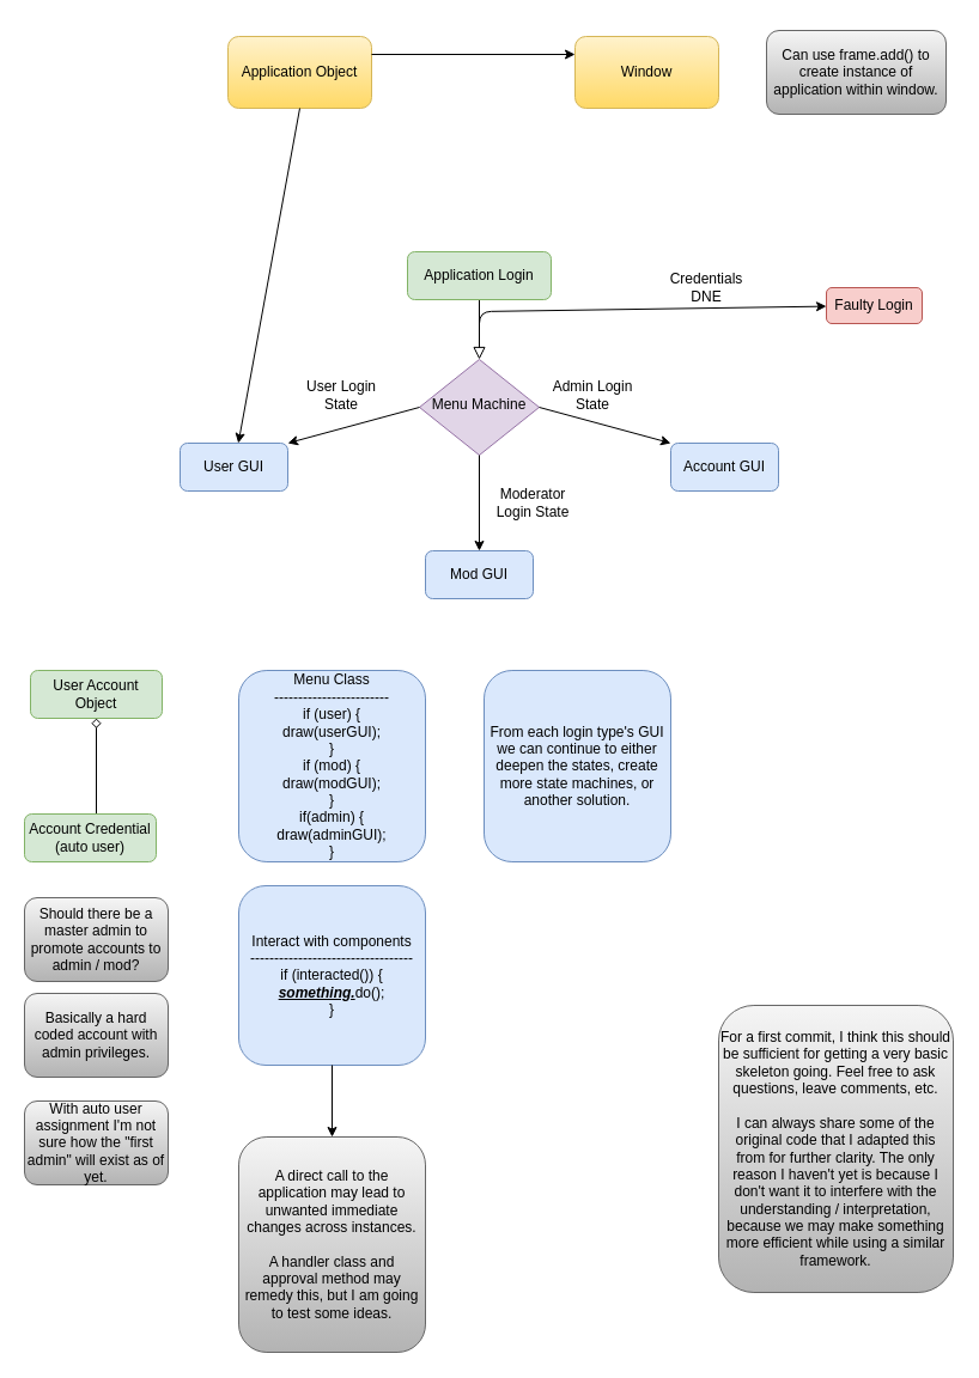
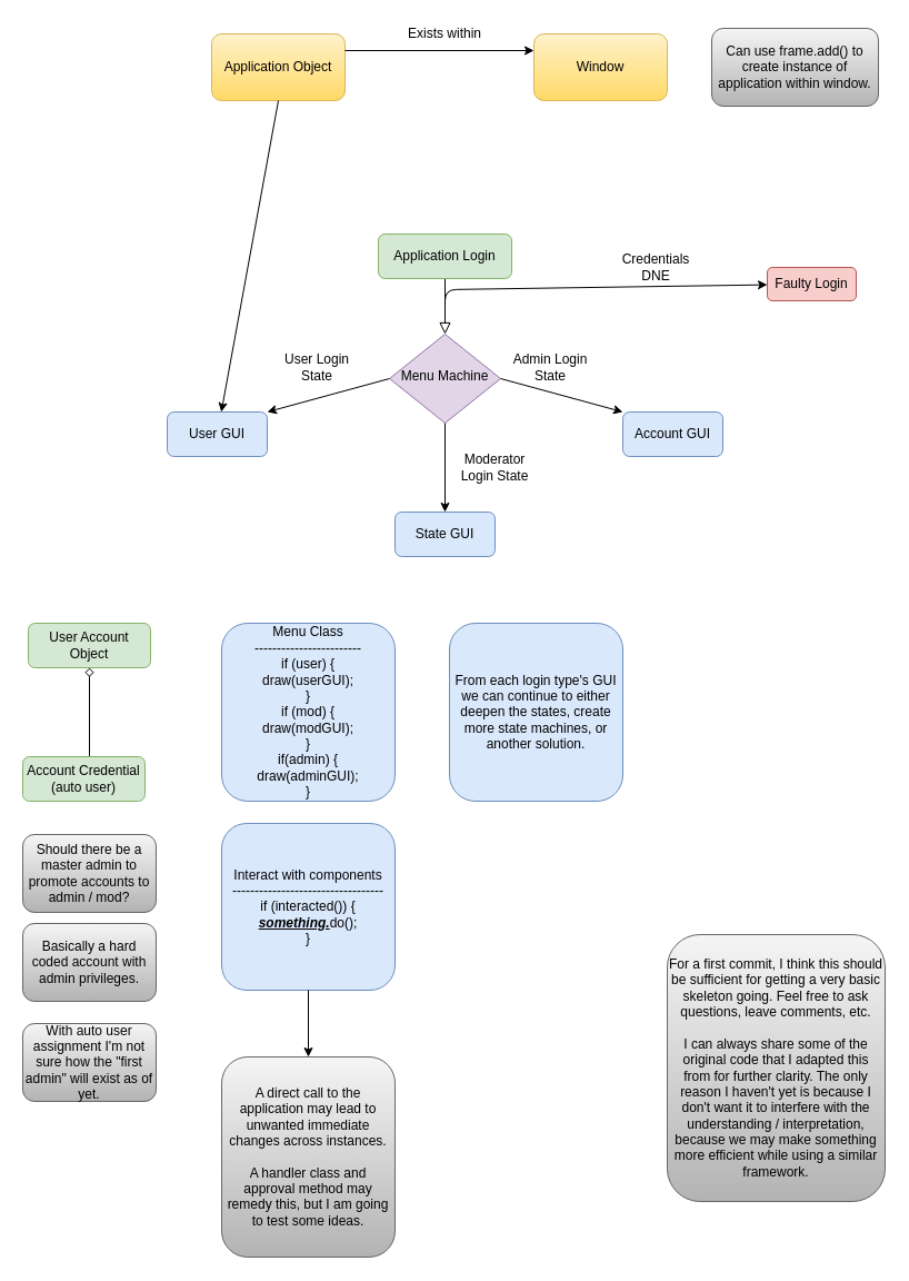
  <mxCell id="0" />
  <mxCell id="1" parent="0" />
  <mxCell id="2" value="" style="rounded=0;html=1;jettySize=auto;orthogonalLoop=1;fontSize=11;endArrow=block;endFill=0;endSize=8;strokeWidth=1;shadow=0;labelBackgroundColor=none;edgeStyle=orthogonalEdgeStyle;" parent="1" source="3" target="4" edge="1"><mxGeometry relative="1" as="geometry" /></mxCell>
  <mxCell id="3" value="Application Login" style="rounded=1;whiteSpace=wrap;html=1;fontSize=12;glass=0;strokeWidth=1;shadow=0;fillColor=#d5e8d4;strokeColor=#82b366;" parent="1" vertex="1"><mxGeometry x="340" y="210" width="120" height="40" as="geometry" /></mxCell>
  <mxCell id="4" value="Menu Machine" style="rhombus;whiteSpace=wrap;html=1;shadow=0;fontFamily=Helvetica;fontSize=12;align=center;strokeWidth=1;spacing=6;spacingTop=-4;fillColor=#e1d5e7;strokeColor=#9673a6;" parent="1" vertex="1"><mxGeometry x="350" y="300" width="100" height="80" as="geometry" /></mxCell>
  <mxCell id="5" value="" style="endArrow=classic;html=1;exitX=0;exitY=0.5;exitDx=0;exitDy=0;" edge="1" parent="1" source="4"><mxGeometry width="50" height="50" relative="1" as="geometry"><mxPoint x="340" y="350" as="sourcePoint" /><mxPoint x="240" y="370" as="targetPoint" /></mxGeometry></mxCell>
  <mxCell id="6" value="" style="endArrow=classic;html=1;" edge="1" parent="1"><mxGeometry width="50" height="50" relative="1" as="geometry"><mxPoint x="400" y="380" as="sourcePoint" /><mxPoint x="400" y="460" as="targetPoint" /></mxGeometry></mxCell>
  <mxCell id="7" value="" style="endArrow=classic;html=1;exitX=1;exitY=0.5;exitDx=0;exitDy=0;" edge="1" parent="1" source="4"><mxGeometry width="50" height="50" relative="1" as="geometry"><mxPoint x="560" y="350" as="sourcePoint" /><mxPoint x="560" y="370" as="targetPoint" /><Array as="points" /></mxGeometry></mxCell>
  <mxCell id="8" value="User Login State" style="text;html=1;strokeColor=none;fillColor=none;align=center;verticalAlign=middle;whiteSpace=wrap;rounded=0;" vertex="1" parent="1"><mxGeometry x="250" y="320" width="70" height="20" as="geometry" /></mxCell>
  <mxCell id="9" value="Admin Login State" style="text;html=1;strokeColor=none;fillColor=none;align=center;verticalAlign=middle;whiteSpace=wrap;rounded=0;" vertex="1" parent="1"><mxGeometry x="460" y="320" width="70" height="20" as="geometry" /></mxCell>
  <mxCell id="10" value="Moderator Login State" style="text;html=1;strokeColor=none;fillColor=none;align=center;verticalAlign=middle;whiteSpace=wrap;rounded=0;" vertex="1" parent="1"><mxGeometry x="410" y="410" width="70" height="20" as="geometry" /></mxCell>
  <mxCell id="11" value="User GUI" style="rounded=1;whiteSpace=wrap;html=1;fillColor=#dae8fc;strokeColor=#6c8ebf;" vertex="1" parent="1"><mxGeometry x="150" y="370" width="90" height="40" as="geometry" /></mxCell>
- <mxCell id="12" value="Mod GUI" style="rounded=1;whiteSpace=wrap;html=1;fillColor=#dae8fc;strokeColor=#6c8ebf;" vertex="1" parent="1"><mxGeometry x="355" y="460" width="90" height="40" as="geometry" /></mxCell>
+ <mxCell id="12" value="State GUI" style="rounded=1;whiteSpace=wrap;html=1;fillColor=#dae8fc;strokeColor=#6c8ebf;" vertex="1" parent="1"><mxGeometry x="355" y="460" width="90" height="40" as="geometry" /></mxCell>
  <mxCell id="13" value="Account GUI" style="rounded=1;whiteSpace=wrap;html=1;fillColor=#dae8fc;strokeColor=#6c8ebf;" vertex="1" parent="1"><mxGeometry x="560" y="370" width="90" height="40" as="geometry" /></mxCell>
  <mxCell id="14" value="" style="endArrow=classic;html=1;" edge="1" parent="1" target="15"><mxGeometry width="50" height="50" relative="1" as="geometry"><mxPoint x="400" y="290" as="sourcePoint" /><mxPoint x="690" y="258" as="targetPoint" /><Array as="points"><mxPoint x="400" y="260" /></Array></mxGeometry></mxCell>
  <mxCell id="15" value="Faulty Login" style="rounded=1;whiteSpace=wrap;html=1;fillColor=#f8cecc;strokeColor=#b85450;" vertex="1" parent="1"><mxGeometry x="690" y="240" width="80" height="30" as="geometry" /></mxCell>
  <mxCell id="16" value="Credentials DNE" style="text;html=1;strokeColor=none;fillColor=none;align=center;verticalAlign=middle;whiteSpace=wrap;rounded=0;" vertex="1" parent="1"><mxGeometry x="570" y="230" width="40" height="20" as="geometry" /></mxCell>
  <mxCell id="17" value="Menu Class&lt;br&gt;------------------------&lt;br&gt;if (user) {&lt;br&gt;draw(userGUI);&lt;br&gt;}&lt;br&gt;if (mod) {&lt;br&gt;draw(modGUI);&lt;br&gt;}&lt;br&gt;if(admin) {&lt;br&gt;draw(adminGUI);&lt;br&gt;}" style="rounded=1;whiteSpace=wrap;html=1;fillColor=#dae8fc;strokeColor=#6c8ebf;" vertex="1" parent="1"><mxGeometry x="199" y="560" width="156" height="160" as="geometry" /></mxCell>
  <mxCell id="18" value="User Account Object" style="rounded=1;whiteSpace=wrap;html=1;fillColor=#d5e8d4;strokeColor=#82b366;" vertex="1" parent="1"><mxGeometry x="25" y="560" width="110" height="40" as="geometry" /></mxCell>
  <mxCell id="19" value="" style="endArrow=diamond;html=1;endFill=0;" edge="1" parent="1" target="18"><mxGeometry width="50" height="50" relative="1" as="geometry"><mxPoint x="80" y="690" as="sourcePoint" /><mxPoint x="79" y="603" as="targetPoint" /></mxGeometry></mxCell>
  <mxCell id="20" value="Account Credential (auto user)" style="rounded=1;whiteSpace=wrap;html=1;fillColor=#d5e8d4;strokeColor=#82b366;" vertex="1" parent="1"><mxGeometry x="20" y="680" width="110" height="40" as="geometry" /></mxCell>
  <mxCell id="21" value="Should there be a master admin to promote accounts to admin / mod?" style="rounded=1;whiteSpace=wrap;html=1;fillColor=#f5f5f5;strokeColor=#666666;gradientColor=#b3b3b3;" vertex="1" parent="1"><mxGeometry x="20" y="750" width="120" height="70" as="geometry" /></mxCell>
  <mxCell id="22" value="With auto user assignment I'm not sure how the &quot;first admin&quot; will exist as of yet." style="rounded=1;whiteSpace=wrap;html=1;fillColor=#f5f5f5;strokeColor=#666666;gradientColor=#b3b3b3;" vertex="1" parent="1"><mxGeometry x="20" y="920" width="120" height="70" as="geometry" /></mxCell>
  <mxCell id="23" value="Basically a hard coded account with admin privileges." style="rounded=1;whiteSpace=wrap;html=1;fillColor=#f5f5f5;strokeColor=#666666;gradientColor=#b3b3b3;" vertex="1" parent="1"><mxGeometry x="20" y="830" width="120" height="70" as="geometry" /></mxCell>
  <mxCell id="24" value="A direct call to the application may lead to unwanted immediate changes across instances.&lt;br&gt;&lt;br&gt;A handler class and approval method may remedy this, but I am going to test some ideas." style="rounded=1;whiteSpace=wrap;html=1;fillColor=#f5f5f5;strokeColor=#666666;gradientColor=#b3b3b3;" vertex="1" parent="1"><mxGeometry x="199" y="950" width="156" height="180" as="geometry" /></mxCell>
  <mxCell id="25" value="Interact with components&lt;br&gt;----------------------------------&lt;br&gt;if (interacted()) {&lt;br&gt;&lt;u style=&quot;font-weight: bold ; font-style: italic&quot;&gt;something.&lt;/u&gt;do();&lt;br&gt;}" style="rounded=1;whiteSpace=wrap;html=1;fillColor=#dae8fc;strokeColor=#6c8ebf;" vertex="1" parent="1"><mxGeometry x="199" y="740" width="156" height="150" as="geometry" /></mxCell>
  <mxCell id="26" value="" style="endArrow=classic;html=1;exitX=0.5;exitY=1;exitDx=0;exitDy=0;" edge="1" parent="1" source="25" target="24"><mxGeometry width="50" height="50" relative="1" as="geometry"><mxPoint x="420" y="930" as="sourcePoint" /><mxPoint x="442" y="940" as="targetPoint" /></mxGeometry></mxCell>
  <mxCell id="27" value="Application Object" style="rounded=1;whiteSpace=wrap;html=1;gradientColor=#ffd966;fillColor=#fff2cc;strokeColor=#d6b656;" vertex="1" parent="1"><mxGeometry x="190" y="30" width="120" height="60" as="geometry" /></mxCell>
  <mxCell id="28" style="edgeStyle=none;rounded=0;orthogonalLoop=1;jettySize=auto;html=1;exitX=0.5;exitY=1;exitDx=0;exitDy=0;endArrow=diamond;endFill=0;" edge="1" parent="1"><mxGeometry relative="1" as="geometry"><mxPoint x="730" y="270" as="sourcePoint" /><mxPoint x="730" y="270" as="targetPoint" /></mxGeometry></mxCell>
  <mxCell id="29" value="Window" style="rounded=1;whiteSpace=wrap;html=1;gradientColor=#ffd966;fillColor=#fff2cc;strokeColor=#d6b656;" vertex="1" parent="1"><mxGeometry x="480" y="30" width="120" height="60" as="geometry" /></mxCell>
  <mxCell id="30" value="" style="endArrow=classic;html=1;exitX=1;exitY=0.25;exitDx=0;exitDy=0;entryX=0;entryY=0.25;entryDx=0;entryDy=0;" edge="1" parent="1" source="27" target="29"><mxGeometry width="50" height="50" relative="1" as="geometry"><mxPoint x="370" y="80" as="sourcePoint" /><mxPoint x="420" y="30" as="targetPoint" /></mxGeometry></mxCell>
+ <mxCell id="31" value="Exists within" style="text;html=1;strokeColor=none;fillColor=none;align=center;verticalAlign=middle;whiteSpace=wrap;rounded=0;" vertex="1" parent="1"><mxGeometry x="365" y="20" width="70" height="20" as="geometry" /></mxCell>
  <mxCell id="32" value="" style="endArrow=classic;html=1;exitX=0.5;exitY=1;exitDx=0;exitDy=0;" edge="1" parent="1" source="27" target="11"><mxGeometry width="50" height="50" relative="1" as="geometry"><mxPoint x="350" y="150" as="sourcePoint" /><mxPoint x="400" y="100" as="targetPoint" /></mxGeometry></mxCell>
  <mxCell id="33" value="Can use frame.add() to create instance of application within window." style="rounded=1;whiteSpace=wrap;html=1;fillColor=#f5f5f5;strokeColor=#666666;gradientColor=#b3b3b3;" vertex="1" parent="1"><mxGeometry x="640" y="25" width="150" height="70" as="geometry" /></mxCell>
  <mxCell id="34" value="From each login type's GUI we can continue to either deepen the states, create more state machines, or another solution." style="rounded=1;whiteSpace=wrap;html=1;fillColor=#dae8fc;strokeColor=#6c8ebf;" vertex="1" parent="1"><mxGeometry x="404" y="560" width="156" height="160" as="geometry" /></mxCell>
  <mxCell id="35" value="For a first commit, I think this should be sufficient for getting a very basic skeleton going. Feel free to ask questions, leave comments, etc.&lt;br&gt;&lt;br&gt;I can always share some of the original code that I adapted this from for further clarity. The only reason I haven't yet is because I don't want it to interfere with the understanding / interpretation, because we may make something more efficient while using a similar framework." style="rounded=1;whiteSpace=wrap;html=1;fillColor=#f5f5f5;strokeColor=#666666;gradientColor=#b3b3b3;" vertex="1" parent="1"><mxGeometry x="600" y="840" width="196" height="240" as="geometry" /></mxCell>
